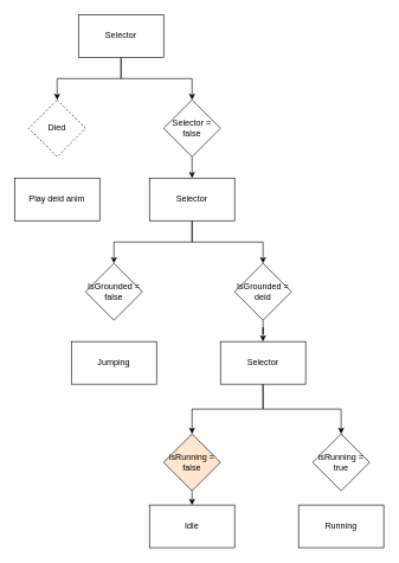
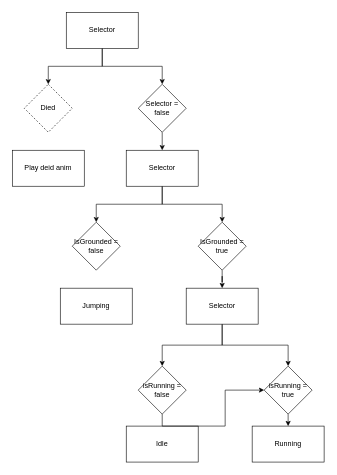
  <mxCell id="0" />
  <mxCell id="1" parent="0" />
  <mxCell id="2" value="Idle" style="rounded=0;whiteSpace=wrap;html=1;" vertex="1" parent="1"><mxGeometry x="210" y="710" width="120" height="60" as="geometry" /></mxCell>
- <mxCell id="3" style="edgeStyle=orthogonalEdgeStyle;rounded=0;orthogonalLoop=1;jettySize=auto;html=1;exitX=0.5;exitY=1;exitDx=0;exitDy=0;entryX=0.5;entryY=0;entryDx=0;entryDy=0;" edge="1" parent="1" source="4" target="2"><mxGeometry relative="1" as="geometry" /></mxCell>
- <mxCell id="4" value="isRunning = false" style="rhombus;whiteSpace=wrap;html=1;fillColor=#ffe6cc;" vertex="1" parent="1"><mxGeometry x="230" y="610" width="80" height="80" as="geometry" /></mxCell>
+ <mxCell id="3" style="edgeStyle=orthogonalEdgeStyle;rounded=0;orthogonalLoop=1;jettySize=auto;html=1;exitX=0.5;exitY=1;exitDx=0;exitDy=0;" edge="1" parent="1" source="4" target="10"><mxGeometry relative="1" as="geometry" /></mxCell>
+ <mxCell id="4" value="isRunning = false" style="rhombus;whiteSpace=wrap;html=1;" vertex="1" parent="1"><mxGeometry x="230" y="610" width="80" height="80" as="geometry" /></mxCell>
  <mxCell id="5" style="edgeStyle=orthogonalEdgeStyle;rounded=0;orthogonalLoop=1;jettySize=auto;html=1;exitX=0.5;exitY=1;exitDx=0;exitDy=0;" edge="1" parent="1" source="7" target="4"><mxGeometry relative="1" as="geometry" /></mxCell>
  <mxCell id="6" style="edgeStyle=orthogonalEdgeStyle;rounded=0;orthogonalLoop=1;jettySize=auto;html=1;exitX=0.5;exitY=1;exitDx=0;exitDy=0;entryX=0.5;entryY=0;entryDx=0;entryDy=0;" edge="1" parent="1" source="7" target="10"><mxGeometry relative="1" as="geometry" /></mxCell>
  <mxCell id="7" value="Selector" style="rounded=0;whiteSpace=wrap;html=1;" vertex="1" parent="1"><mxGeometry x="310" y="480" width="120" height="60" as="geometry" /></mxCell>
  <mxCell id="8" value="Running" style="rounded=0;whiteSpace=wrap;html=1;" vertex="1" parent="1"><mxGeometry x="420" y="710" width="120" height="60" as="geometry" /></mxCell>
+ <mxCell id="9" style="edgeStyle=orthogonalEdgeStyle;rounded=0;orthogonalLoop=1;jettySize=auto;html=1;exitX=0.5;exitY=1;exitDx=0;exitDy=0;entryX=0.5;entryY=0;entryDx=0;entryDy=0;" edge="1" parent="1" source="10" target="8"><mxGeometry relative="1" as="geometry" /></mxCell>
  <mxCell id="10" value="isRunning = true" style="rhombus;whiteSpace=wrap;html=1;" vertex="1" parent="1"><mxGeometry x="440" y="610" width="80" height="80" as="geometry" /></mxCell>
  <mxCell id="11" value="Jumping" style="rounded=0;whiteSpace=wrap;html=1;" vertex="1" parent="1"><mxGeometry x="100" y="480" width="120" height="60" as="geometry" /></mxCell>
  <mxCell id="12" value="IsGrounded = false" style="rhombus;whiteSpace=wrap;html=1;" vertex="1" parent="1"><mxGeometry x="120" y="370" width="80" height="80" as="geometry" /></mxCell>
  <mxCell id="13" style="edgeStyle=orthogonalEdgeStyle;rounded=0;orthogonalLoop=1;jettySize=auto;html=1;exitX=0.5;exitY=1;exitDx=0;exitDy=0;" edge="1" parent="1" source="14" target="7"><mxGeometry relative="1" as="geometry" /></mxCell>
- <mxCell id="14" value="IsGrounded = deid" style="rhombus;whiteSpace=wrap;html=1;" vertex="1" parent="1"><mxGeometry x="330" y="370" width="80" height="80" as="geometry" /></mxCell>
+ <mxCell id="14" value="IsGrounded = true" style="rhombus;whiteSpace=wrap;html=1;" vertex="1" parent="1"><mxGeometry x="330" y="370" width="80" height="80" as="geometry" /></mxCell>
  <mxCell id="15" style="edgeStyle=orthogonalEdgeStyle;rounded=0;orthogonalLoop=1;jettySize=auto;html=1;exitX=0.5;exitY=1;exitDx=0;exitDy=0;" edge="1" parent="1" source="17" target="12"><mxGeometry relative="1" as="geometry" /></mxCell>
  <mxCell id="16" style="edgeStyle=orthogonalEdgeStyle;rounded=0;orthogonalLoop=1;jettySize=auto;html=1;exitX=0.5;exitY=1;exitDx=0;exitDy=0;" edge="1" parent="1" source="17" target="14"><mxGeometry relative="1" as="geometry" /></mxCell>
  <mxCell id="17" value="Selector" style="rounded=0;whiteSpace=wrap;html=1;" vertex="1" parent="1"><mxGeometry x="210" y="250" width="120" height="60" as="geometry" /></mxCell>
  <mxCell id="18" value="Died" style="rhombus;whiteSpace=wrap;html=1;dashed=1;" vertex="1" parent="1"><mxGeometry x="40" y="140" width="80" height="80" as="geometry" /></mxCell>
  <mxCell id="19" value="Play deid anim" style="rounded=0;whiteSpace=wrap;html=1;" vertex="1" parent="1"><mxGeometry x="20" y="250" width="120" height="60" as="geometry" /></mxCell>
  <mxCell id="20" style="edgeStyle=orthogonalEdgeStyle;rounded=0;orthogonalLoop=1;jettySize=auto;html=1;exitX=0.5;exitY=1;exitDx=0;exitDy=0;entryX=0.5;entryY=0;entryDx=0;entryDy=0;" edge="1" parent="1" source="21" target="17"><mxGeometry relative="1" as="geometry" /></mxCell>
  <mxCell id="21" value="Selector = false" style="rhombus;whiteSpace=wrap;html=1;" vertex="1" parent="1"><mxGeometry x="230" y="140" width="80" height="80" as="geometry" /></mxCell>
  <mxCell id="22" style="edgeStyle=orthogonalEdgeStyle;rounded=0;orthogonalLoop=1;jettySize=auto;html=1;exitX=0.5;exitY=1;exitDx=0;exitDy=0;entryX=0.5;entryY=0;entryDx=0;entryDy=0;" edge="1" parent="1" source="24" target="18"><mxGeometry relative="1" as="geometry" /></mxCell>
  <mxCell id="23" style="edgeStyle=orthogonalEdgeStyle;rounded=0;orthogonalLoop=1;jettySize=auto;html=1;exitX=0.5;exitY=1;exitDx=0;exitDy=0;" edge="1" parent="1" source="24" target="21"><mxGeometry relative="1" as="geometry" /></mxCell>
  <mxCell id="24" value="Selector" style="rounded=0;whiteSpace=wrap;html=1;" vertex="1" parent="1"><mxGeometry x="110" y="20" width="120" height="60" as="geometry" /></mxCell>
